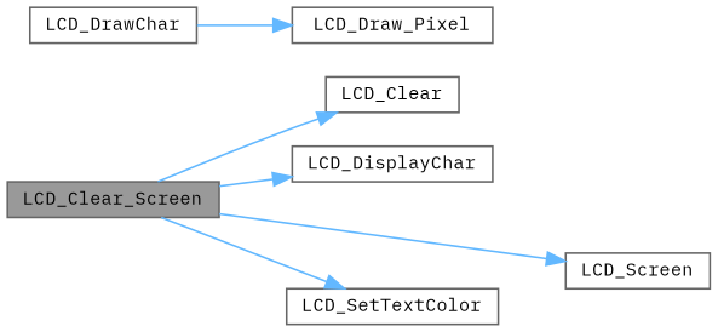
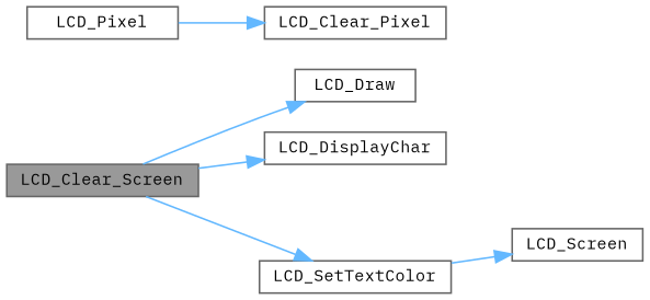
  digraph {
    fontname="IBM Plex Mono"
    rankdir=LR
    node [color=grey40 fillcolor=white fontname="IBM Plex Mono" fontsize=10 shape=box style=filled]
    edge [color=steelblue1 fontname="IBM Plex Mono" fontsize=10 labelfontname=Helvetica labelfontsize=10 style=solid]
    n1 [color=gray40 fillcolor=grey60 fontcolor=black height=0.2 label=LCD_Clear_Screen width=0.4]
-   n2 [height=0.2 label=LCD_Clear width=0.4]
+   n2 [height=0.2 label=LCD_Draw width=0.4]
    n3 [height=0.2 label=LCD_DisplayChar width=0.4]
    n4 [height=0.2 label=LCD_Screen width=0.4]
    n5 [height=0.2 label=LCD_SetTextColor width=0.4]
-   n6 [height=0.2 label=LCD_DrawChar width=0.4]
-   n7 [height=0.2 label=LCD_Draw_Pixel width=0.4]
+   n6 [height=0.2 label=LCD_Pixel width=0.4]
+   n7 [height=0.2 label=LCD_Clear_Pixel width=0.4]
    n1 -> n2
    n1 -> n3
-   n1 -> n4
+   n5 -> n4
    n1 -> n5
    n6 -> n7
  }
